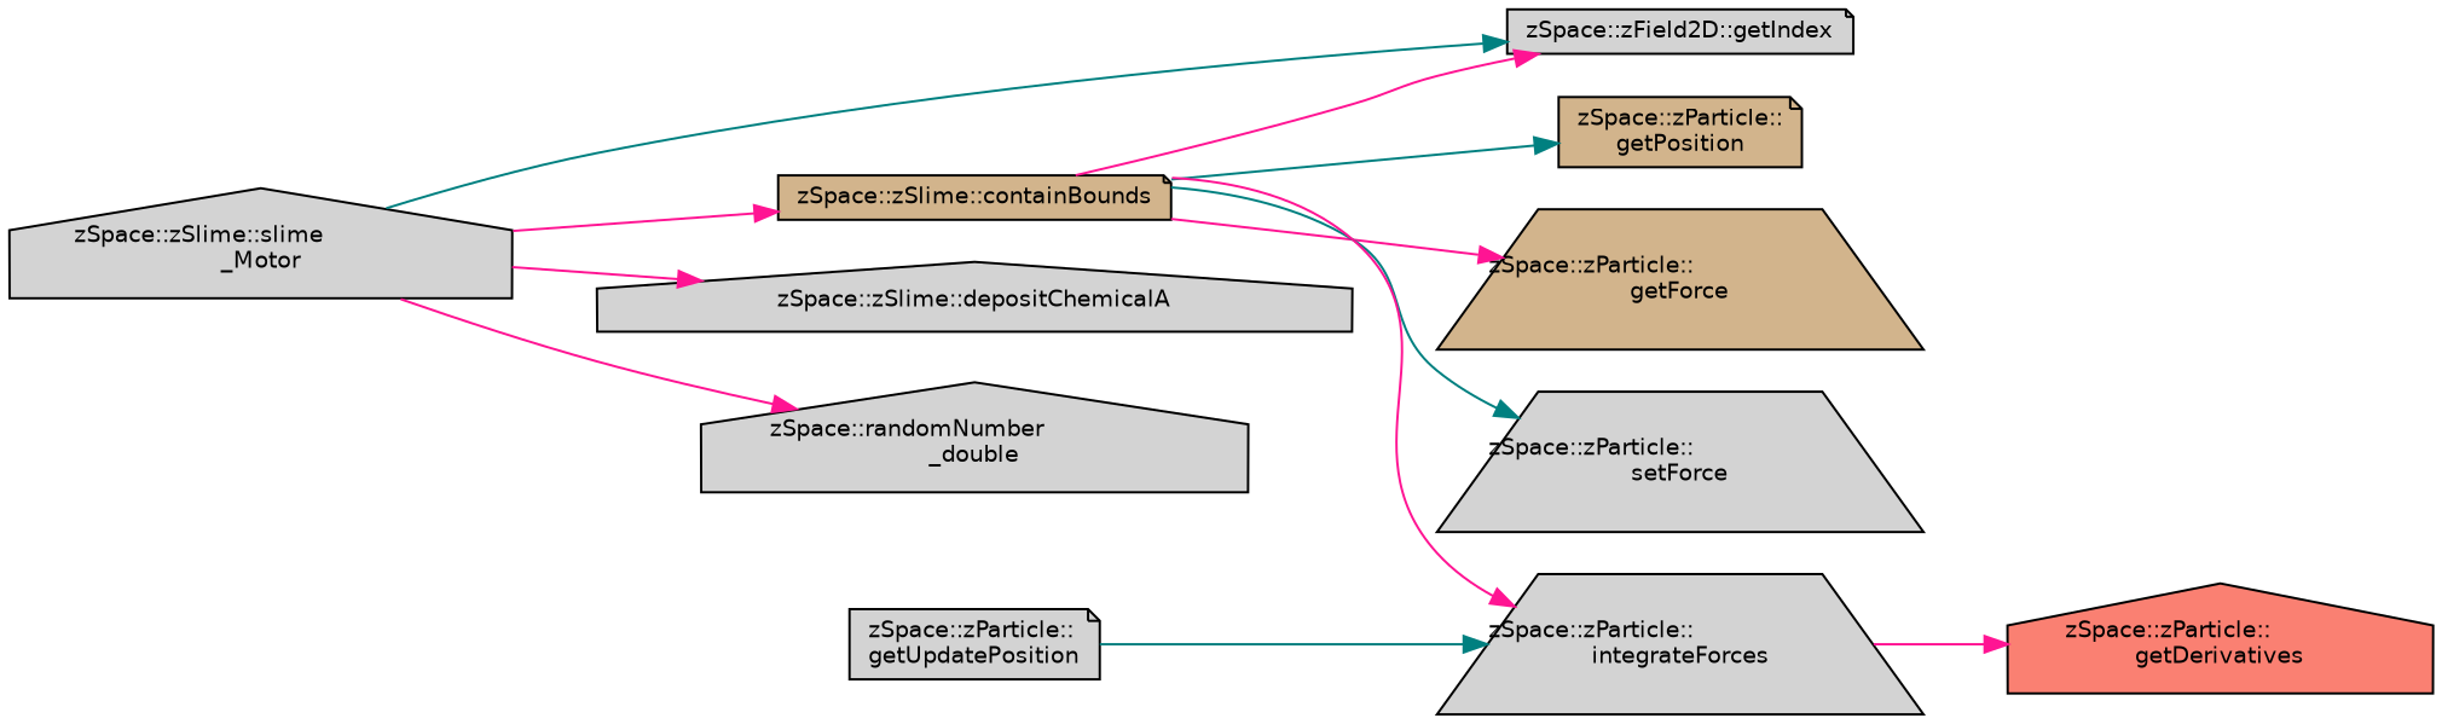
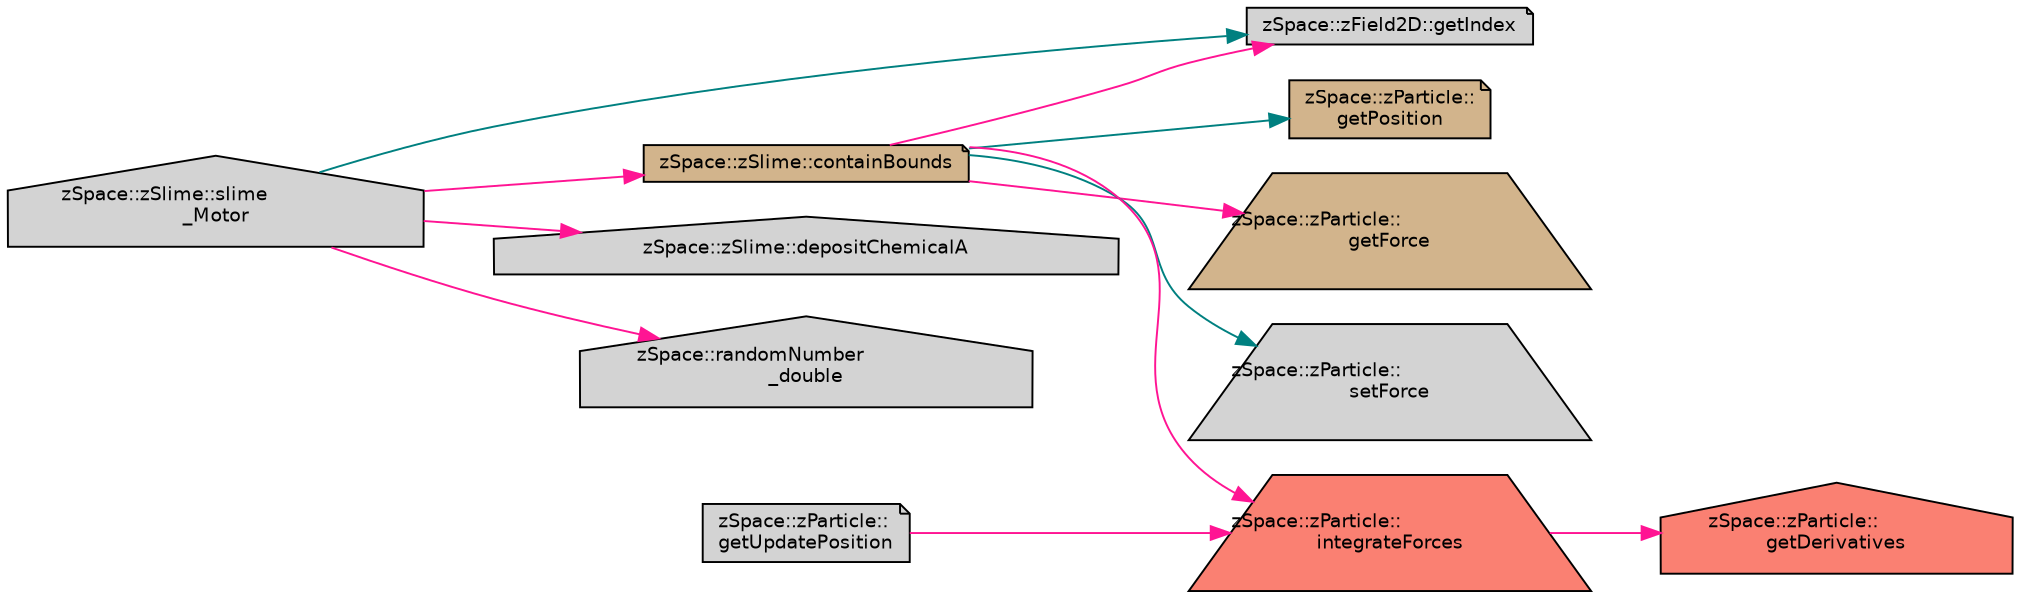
  digraph {
    rankdir=LR
    node [color=black fillcolor=lightgrey fontname=Helvetica fontsize=10 shape=house style=filled]
    edge [color=deeppink fontname=Helvetica fontsize=10 labelfontname=Helvetica labelfontsize=10 style=solid]
    n1 [fontcolor=black height=0.2 label="zSpace::zSlime::slime\l_Motor" width=0.4]
    n2 [fillcolor=tan height=0.2 label="zSpace::zSlime::containBounds" shape=note width=0.4]
    n3 [height=0.2 label="zSpace::zField2D::getIndex" shape=note width=0.4]
    n4 [height=0.2 label="zSpace::zSlime::depositChemicalA" width=0.4]
    n5 [height=0.2 label="zSpace::randomNumber\l_double" width=0.4]
    n6 [fillcolor=tan height=0.2 label="zSpace::zParticle::\lgetPosition" shape=note width=0.4]
    n7 [fillcolor=tan height=0.2 label="zSpace::zParticle::\lgetForce" shape=trapezium width=0.4]
    n8 [height=0.2 label="zSpace::zParticle::\lsetForce" shape=trapezium width=0.4]
-   n9 [height=0.2 label="zSpace::zParticle::\lintegrateForces" shape=trapezium width=0.4]
+   n9 [fillcolor=salmon height=0.2 label="zSpace::zParticle::\lintegrateForces" shape=trapezium width=0.4]
    n10 [height=0.2 label="zSpace::zParticle::\lgetUpdatePosition" shape=note width=0.4]
    n11 [fillcolor=salmon height=0.2 label="zSpace::zParticle::\lgetDerivatives" width=0.4]
    n1 -> n2
    n1 -> n3 [color=teal]
    n1 -> n4
    n1 -> n5
    n2 -> n3
    n2 -> n6 [color=teal]
    n2 -> n7
    n2 -> n8 [color=teal]
    n2 -> n9
    n9 -> n11
-   n10 -> n9 [color=teal]
+   n10 -> n9
  }
